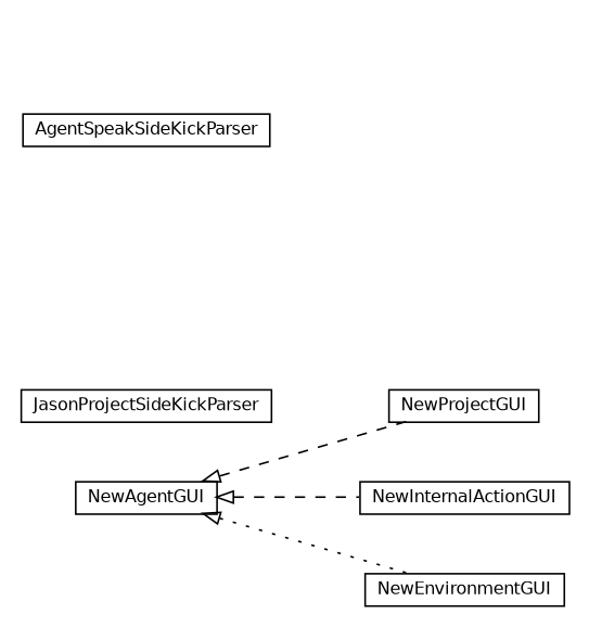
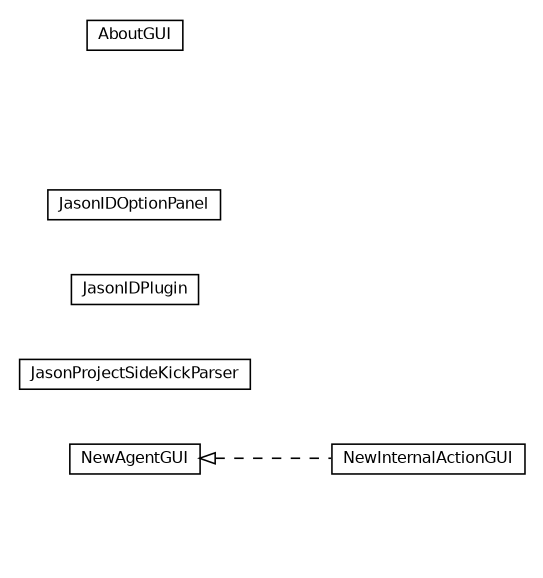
  digraph {
    nodesep=0.25
    rankdir=LR
    ranksep=0.5
    node [fontcolor=black fontname=Helvetica fontsize=10.0 shape=plaintext]
    edge [arrowtail=empty dir=back fontname=Helvetica fontsize=10 headport=p labelfontname=Helvetica labelfontsize=10 style=dashed tailport=p]
-   n1 [label=<<table title="jason.jeditplugin.NewProjectGUI" border="0" cellborder="1" cellspacing="0" cellpadding="2" port="p" href="./NewProjectGUI.html"> 		<tr><td><table border="0" cellspacing="0" cellpadding="1"> <tr><td align="center" balign="center"> NewProjectGUI </td></tr> 		</table></td></tr> 		</table>>]
    n2 [label=<<table title="jason.jeditplugin.NewInternalActionGUI" border="0" cellborder="1" cellspacing="0" cellpadding="2" port="p" href="./NewInternalActionGUI.html"> 		<tr><td><table border="0" cellspacing="0" cellpadding="1"> <tr><td align="center" balign="center"> NewInternalActionGUI </td></tr> 		</table></td></tr> 		</table>>]
-   n3 [label=<<table title="jason.jeditplugin.NewEnvironmentGUI" border="0" cellborder="1" cellspacing="0" cellpadding="2" port="p" href="./NewEnvironmentGUI.html"> 		<tr><td><table border="0" cellspacing="0" cellpadding="1"> <tr><td align="center" balign="center"> NewEnvironmentGUI </td></tr> 		</table></td></tr> 		</table>>]
    n4 [label=<<table title="jason.jeditplugin.NewAgentGUI" border="0" cellborder="1" cellspacing="0" cellpadding="2" port="p" href="./NewAgentGUI.html"> 		<tr><td><table border="0" cellspacing="0" cellpadding="1"> <tr><td align="center" balign="center"> NewAgentGUI </td></tr> 		</table></td></tr> 		</table>>]
    n5 [label=<<table title="jason.jeditplugin.JasonProjectSideKickParser" border="0" cellborder="1" cellspacing="0" cellpadding="2" port="p" href="./JasonProjectSideKickParser.html"> 		<tr><td><table border="0" cellspacing="0" cellpadding="1"> <tr><td align="center" balign="center"> JasonProjectSideKickParser </td></tr> 		</table></td></tr> 		</table>>]
-   n8 [label=<<table title="jason.jeditplugin.AgentSpeakSideKickParser" border="0" cellborder="1" cellspacing="0" cellpadding="2" port="p" href="./AgentSpeakSideKickParser.html"> 		<tr><td><table border="0" cellspacing="0" cellpadding="1"> <tr><td align="center" balign="center"> AgentSpeakSideKickParser </td></tr> 		</table></td></tr> 		</table>>]
-   n4 -> n1
+   n6 [label=<<table title="jason.jeditplugin.JasonIDPlugin" border="0" cellborder="1" cellspacing="0" cellpadding="2" port="p" href="./JasonIDPlugin.html"> 		<tr><td><table border="0" cellspacing="0" cellpadding="1"> <tr><td align="center" balign="center"> JasonIDPlugin </td></tr> 		</table></td></tr> 		</table>>]
+   n7 [label=<<table title="jason.jeditplugin.JasonIDOptionPanel" border="0" cellborder="1" cellspacing="0" cellpadding="2" port="p" href="./JasonIDOptionPanel.html"> 		<tr><td><table border="0" cellspacing="0" cellpadding="1"> <tr><td align="center" balign="center"> JasonIDOptionPanel </td></tr> 		</table></td></tr> 		</table>>]
+   n9 [label=<<table title="jason.jeditplugin.AboutGUI" border="0" cellborder="1" cellspacing="0" cellpadding="2" port="p" href="./AboutGUI.html"> 		<tr><td><table border="0" cellspacing="0" cellpadding="1"> <tr><td align="center" balign="center"> AboutGUI </td></tr> 		</table></td></tr> 		</table>>]
    n4 -> n2
-   n4 -> n3 [style=dotted]
  }
